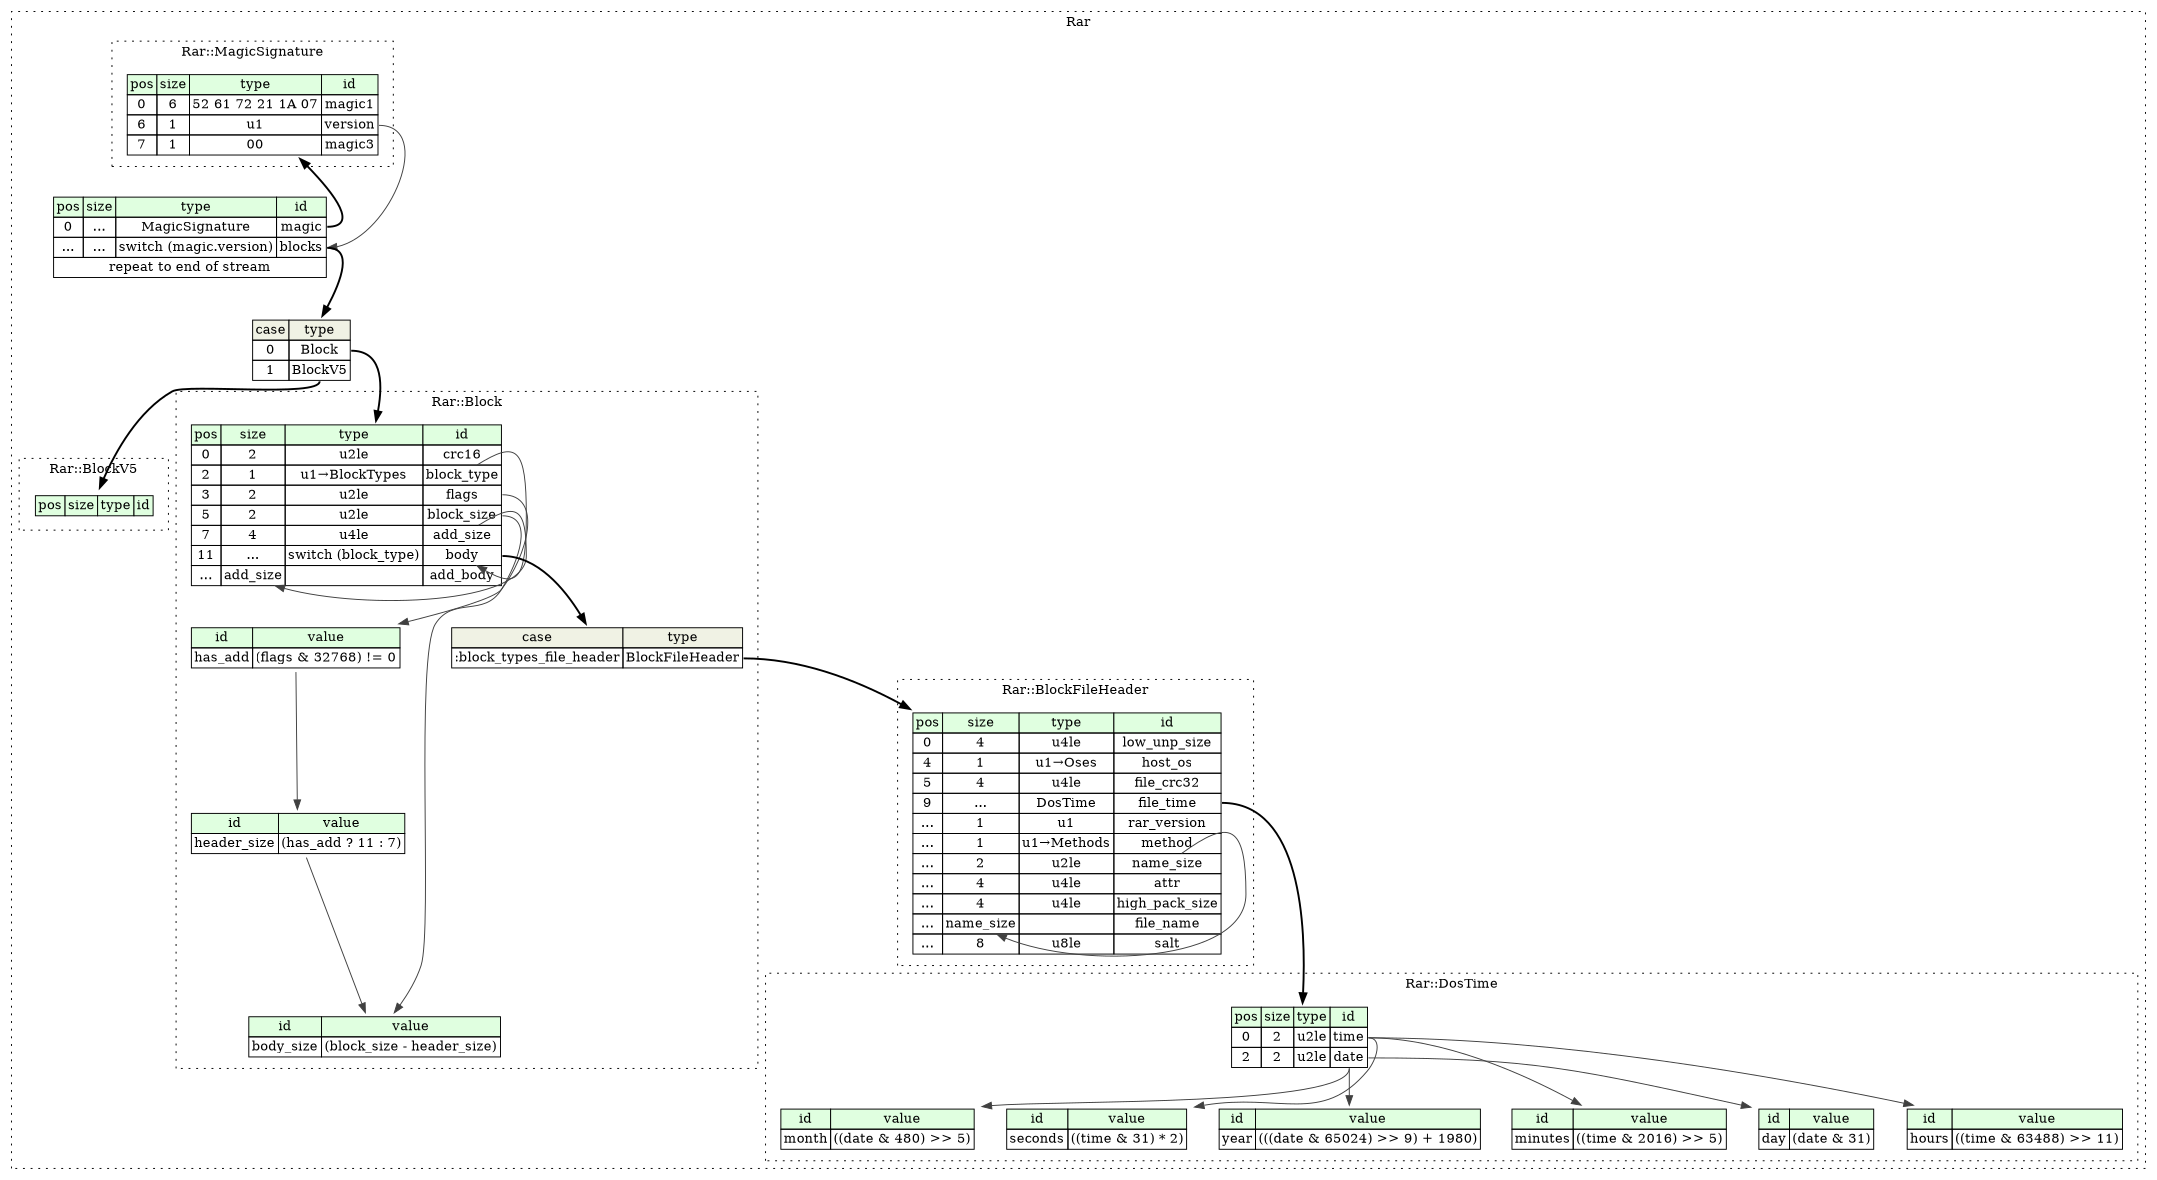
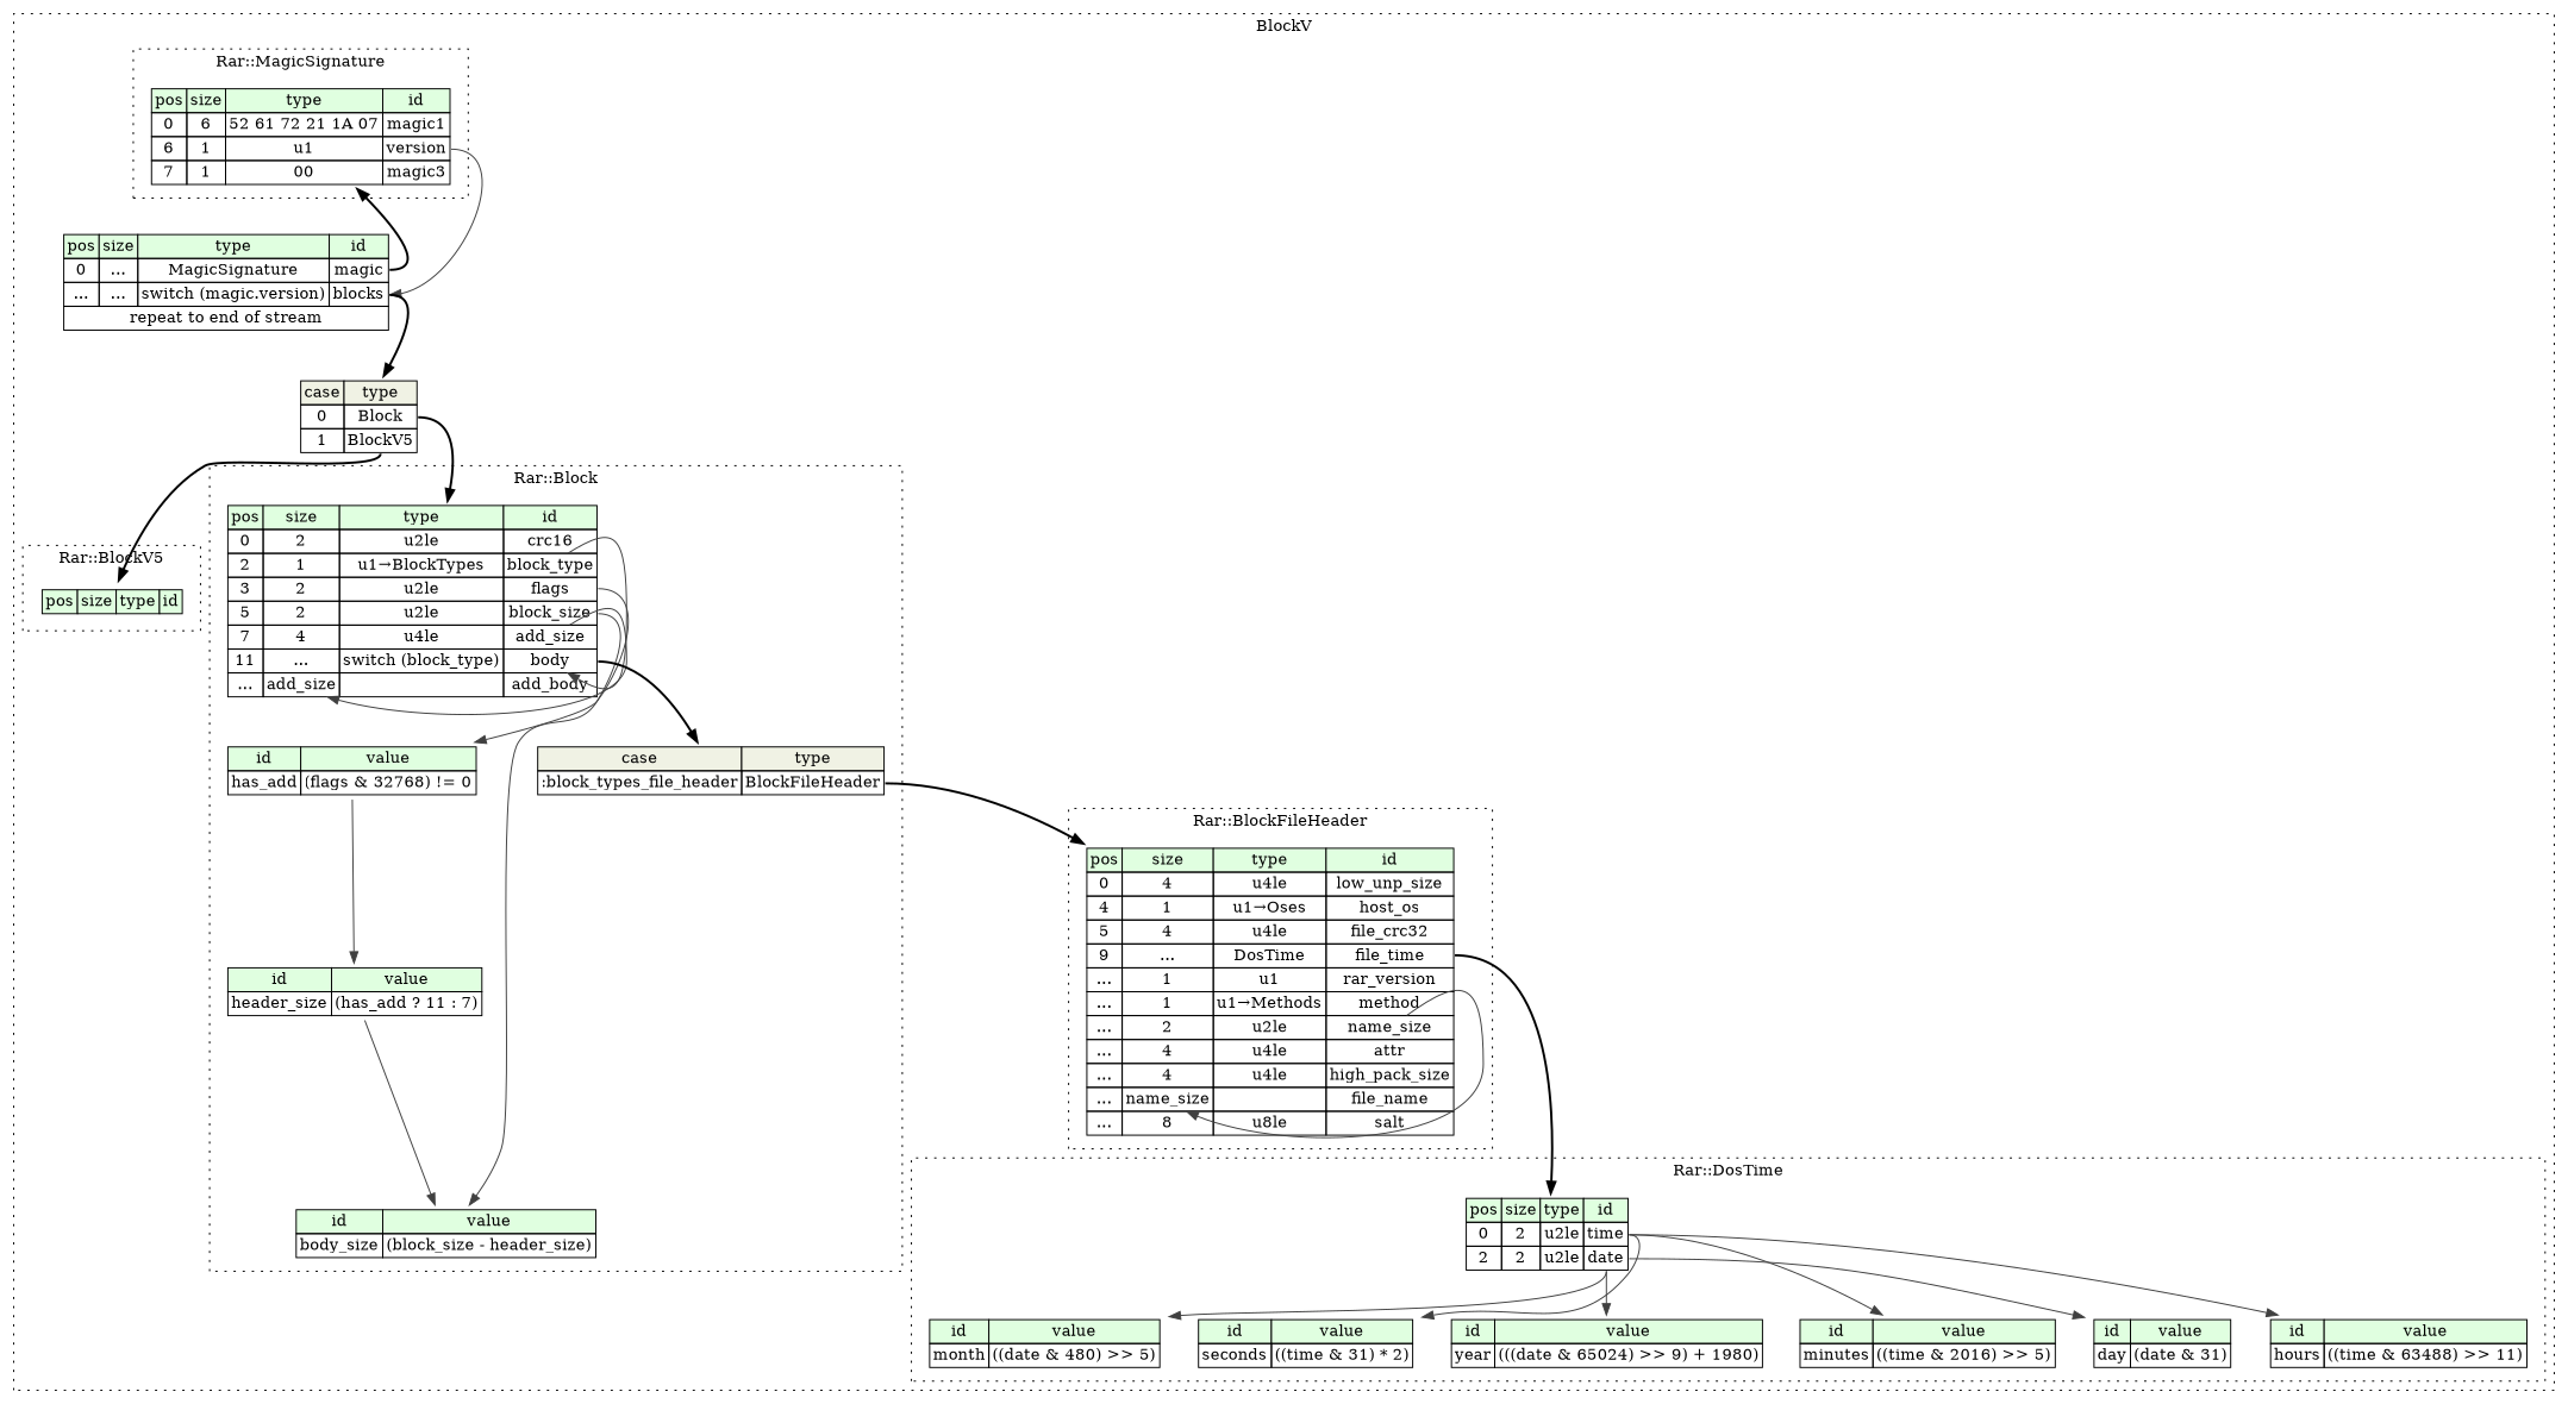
  digraph {
    rankdir=TB
    node [shape=plaintext]
    edge [color="#404040" tailport=date_type]
    n1 [label=<<TABLE BORDER="0" CELLBORDER="1" CELLSPACING="0"> 				<TR><TD BGCOLOR="#E0FFE0">pos</TD><TD BGCOLOR="#E0FFE0">size</TD><TD BGCOLOR="#E0FFE0">type</TD><TD BGCOLOR="#E0FFE0">id</TD></TR> 			</TABLE>>]
    n2 [label=<<TABLE BORDER="0" CELLBORDER="1" CELLSPACING="0"> 				<TR><TD BGCOLOR="#E0FFE0">pos</TD><TD BGCOLOR="#E0FFE0">size</TD><TD BGCOLOR="#E0FFE0">type</TD><TD BGCOLOR="#E0FFE0">id</TD></TR> 				<TR><TD PORT="crc16_pos">0</TD><TD PORT="crc16_size">2</TD><TD>u2le</TD><TD PORT="crc16_type">crc16</TD></TR> 				<TR><TD PORT="block_type_pos">2</TD><TD PORT="block_type_size">1</TD><TD>u1→BlockTypes</TD><TD PORT="block_type_type">block_type</TD></TR> 				<TR><TD PORT="flags_pos">3</TD><TD PORT="flags_size">2</TD><TD>u2le</TD><TD PORT="flags_type">flags</TD></TR> 				<TR><TD PORT="block_size_pos">5</TD><TD PORT="block_size_size">2</TD><TD>u2le</TD><TD PORT="block_size_type">block_size</TD></TR> 				<TR><TD PORT="add_size_pos">7</TD><TD PORT="add_size_size">4</TD><TD>u4le</TD><TD PORT="add_size_type">add_size</TD></TR> 				<TR><TD PORT="body_pos">11</TD><TD PORT="body_size">...</TD><TD>switch (block_type)</TD><TD PORT="body_type">body</TD></TR> 				<TR><TD PORT="add_body_pos">...</TD><TD PORT="add_body_size">add_size</TD><TD></TD><TD PORT="add_body_type">add_body</TD></TR> 			</TABLE>>]
    n3 [label=<<TABLE BORDER="0" CELLBORDER="1" CELLSPACING="0"> 				<TR><TD BGCOLOR="#E0FFE0">id</TD><TD BGCOLOR="#E0FFE0">value</TD></TR> 				<TR><TD>has_add</TD><TD>(flags &amp; 32768) != 0</TD></TR> 			</TABLE>>]
    n4 [label=<<TABLE BORDER="0" CELLBORDER="1" CELLSPACING="0"> 				<TR><TD BGCOLOR="#E0FFE0">id</TD><TD BGCOLOR="#E0FFE0">value</TD></TR> 				<TR><TD>header_size</TD><TD>(has_add ? 11 : 7)</TD></TR> 			</TABLE>>]
    n5 [label=<<TABLE BORDER="0" CELLBORDER="1" CELLSPACING="0"> 				<TR><TD BGCOLOR="#E0FFE0">id</TD><TD BGCOLOR="#E0FFE0">value</TD></TR> 				<TR><TD>body_size</TD><TD>(block_size - header_size)</TD></TR> 			</TABLE>>]
    n6 [label=<<TABLE BORDER="0" CELLBORDER="1" CELLSPACING="0"> 	<TR><TD BGCOLOR="#F0F2E4">case</TD><TD BGCOLOR="#F0F2E4">type</TD></TR> 	<TR><TD>:block_types_file_header</TD><TD PORT="case0">BlockFileHeader</TD></TR> </TABLE>>]
    n7 [label=<<TABLE BORDER="0" CELLBORDER="1" CELLSPACING="0"> 				<TR><TD BGCOLOR="#E0FFE0">pos</TD><TD BGCOLOR="#E0FFE0">size</TD><TD BGCOLOR="#E0FFE0">type</TD><TD BGCOLOR="#E0FFE0">id</TD></TR> 				<TR><TD PORT="low_unp_size_pos">0</TD><TD PORT="low_unp_size_size">4</TD><TD>u4le</TD><TD PORT="low_unp_size_type">low_unp_size</TD></TR> 				<TR><TD PORT="host_os_pos">4</TD><TD PORT="host_os_size">1</TD><TD>u1→Oses</TD><TD PORT="host_os_type">host_os</TD></TR> 				<TR><TD PORT="file_crc32_pos">5</TD><TD PORT="file_crc32_size">4</TD><TD>u4le</TD><TD PORT="file_crc32_type">file_crc32</TD></TR> 				<TR><TD PORT="file_time_pos">9</TD><TD PORT="file_time_size">...</TD><TD>DosTime</TD><TD PORT="file_time_type">file_time</TD></TR> 				<TR><TD PORT="rar_version_pos">...</TD><TD PORT="rar_version_size">1</TD><TD>u1</TD><TD PORT="rar_version_type">rar_version</TD></TR> 				<TR><TD PORT="method_pos">...</TD><TD PORT="method_size">1</TD><TD>u1→Methods</TD><TD PORT="method_type">method</TD></TR> 				<TR><TD PORT="name_size_pos">...</TD><TD PORT="name_size_size">2</TD><TD>u2le</TD><TD PORT="name_size_type">name_size</TD></TR> 				<TR><TD PORT="attr_pos">...</TD><TD PORT="attr_size">4</TD><TD>u4le</TD><TD PORT="attr_type">attr</TD></TR> 				<TR><TD PORT="high_pack_size_pos">...</TD><TD PORT="high_pack_size_size">4</TD><TD>u4le</TD><TD PORT="high_pack_size_type">high_pack_size</TD></TR> 				<TR><TD PORT="file_name_pos">...</TD><TD PORT="file_name_size">name_size</TD><TD></TD><TD PORT="file_name_type">file_name</TD></TR> 				<TR><TD PORT="salt_pos">...</TD><TD PORT="salt_size">8</TD><TD>u8le</TD><TD PORT="salt_type">salt</TD></TR> 			</TABLE>>]
    n8 [label=<<TABLE BORDER="0" CELLBORDER="1" CELLSPACING="0"> 				<TR><TD BGCOLOR="#E0FFE0">pos</TD><TD BGCOLOR="#E0FFE0">size</TD><TD BGCOLOR="#E0FFE0">type</TD><TD BGCOLOR="#E0FFE0">id</TD></TR> 				<TR><TD PORT="magic1_pos">0</TD><TD PORT="magic1_size">6</TD><TD>52 61 72 21 1A 07</TD><TD PORT="magic1_type">magic1</TD></TR> 				<TR><TD PORT="version_pos">6</TD><TD PORT="version_size">1</TD><TD>u1</TD><TD PORT="version_type">version</TD></TR> 				<TR><TD PORT="magic3_pos">7</TD><TD PORT="magic3_size">1</TD><TD>00</TD><TD PORT="magic3_type">magic3</TD></TR> 			</TABLE>>]
    n9 [label=<<TABLE BORDER="0" CELLBORDER="1" CELLSPACING="0"> 				<TR><TD BGCOLOR="#E0FFE0">pos</TD><TD BGCOLOR="#E0FFE0">size</TD><TD BGCOLOR="#E0FFE0">type</TD><TD BGCOLOR="#E0FFE0">id</TD></TR> 				<TR><TD PORT="time_pos">0</TD><TD PORT="time_size">2</TD><TD>u2le</TD><TD PORT="time_type">time</TD></TR> 				<TR><TD PORT="date_pos">2</TD><TD PORT="date_size">2</TD><TD>u2le</TD><TD PORT="date_type">date</TD></TR> 			</TABLE>>]
    n10 [label=<<TABLE BORDER="0" CELLBORDER="1" CELLSPACING="0"> 				<TR><TD BGCOLOR="#E0FFE0">id</TD><TD BGCOLOR="#E0FFE0">value</TD></TR> 				<TR><TD>month</TD><TD>((date &amp; 480) &gt;&gt; 5)</TD></TR> 			</TABLE>>]
    n11 [label=<<TABLE BORDER="0" CELLBORDER="1" CELLSPACING="0"> 				<TR><TD BGCOLOR="#E0FFE0">id</TD><TD BGCOLOR="#E0FFE0">value</TD></TR> 				<TR><TD>seconds</TD><TD>((time &amp; 31) * 2)</TD></TR> 			</TABLE>>]
    n12 [label=<<TABLE BORDER="0" CELLBORDER="1" CELLSPACING="0"> 				<TR><TD BGCOLOR="#E0FFE0">id</TD><TD BGCOLOR="#E0FFE0">value</TD></TR> 				<TR><TD>year</TD><TD>(((date &amp; 65024) &gt;&gt; 9) + 1980)</TD></TR> 			</TABLE>>]
    n13 [label=<<TABLE BORDER="0" CELLBORDER="1" CELLSPACING="0"> 				<TR><TD BGCOLOR="#E0FFE0">id</TD><TD BGCOLOR="#E0FFE0">value</TD></TR> 				<TR><TD>minutes</TD><TD>((time &amp; 2016) &gt;&gt; 5)</TD></TR> 			</TABLE>>]
    n14 [label=<<TABLE BORDER="0" CELLBORDER="1" CELLSPACING="0"> 				<TR><TD BGCOLOR="#E0FFE0">id</TD><TD BGCOLOR="#E0FFE0">value</TD></TR> 				<TR><TD>day</TD><TD>(date &amp; 31)</TD></TR> 			</TABLE>>]
    n15 [label=<<TABLE BORDER="0" CELLBORDER="1" CELLSPACING="0"> 				<TR><TD BGCOLOR="#E0FFE0">id</TD><TD BGCOLOR="#E0FFE0">value</TD></TR> 				<TR><TD>hours</TD><TD>((time &amp; 63488) &gt;&gt; 11)</TD></TR> 			</TABLE>>]
    n16 [label=<<TABLE BORDER="0" CELLBORDER="1" CELLSPACING="0"> 			<TR><TD BGCOLOR="#E0FFE0">pos</TD><TD BGCOLOR="#E0FFE0">size</TD><TD BGCOLOR="#E0FFE0">type</TD><TD BGCOLOR="#E0FFE0">id</TD></TR> 			<TR><TD PORT="magic_pos">0</TD><TD PORT="magic_size">...</TD><TD>MagicSignature</TD><TD PORT="magic_type">magic</TD></TR> 			<TR><TD PORT="blocks_pos">...</TD><TD PORT="blocks_size">...</TD><TD>switch (magic.version)</TD><TD PORT="blocks_type">blocks</TD></TR> 			<TR><TD COLSPAN="4" PORT="blocks__repeat">repeat to end of stream</TD></TR> 		</TABLE>>]
    n17 [label=<<TABLE BORDER="0" CELLBORDER="1" CELLSPACING="0"> 	<TR><TD BGCOLOR="#F0F2E4">case</TD><TD BGCOLOR="#F0F2E4">type</TD></TR> 	<TR><TD>0</TD><TD PORT="case0">Block</TD></TR> 	<TR><TD>1</TD><TD PORT="case1">BlockV5</TD></TR> </TABLE>>]
    subgraph cluster_1 {
-     label=Rar
+     label=BlockV
      style=dotted
      n16
      n17
      subgraph cluster_2 {
        label="Rar::BlockV5"
        style=dotted
        n1
      }
      subgraph cluster_3 {
        label="Rar::Block"
        style=dotted
        n2
        n3
        n4
        n5
        n6
      }
      subgraph cluster_4 {
        label="Rar::BlockFileHeader"
        style=dotted
        n7
      }
      subgraph cluster_5 {
        label="Rar::MagicSignature"
        style=dotted
        n8
      }
      subgraph cluster_6 {
        label="Rar::DosTime"
        style=dotted
        n9
        n10
        n11
        n12
        n13
        n14
        n15
      }
    }
    n2 -> n2 [headport=body_type tailport=block_type_type]
    n2 -> n2 [headport=add_body_size tailport=add_size_type]
    n2 -> n3 [tailport=flags_type]
    n2 -> n5 [tailport=block_size_type]
    n2 -> n6 [style=bold tailport=body_type color=""]
    n3 -> n4 [tailport=has_add_type]
    n4 -> n5 [tailport=header_size_type]
    n6 -> n7 [style=bold tailport=case0 color=""]
    n7 -> n7 [headport=file_name_size tailport=name_size_type]
    n7 -> n9 [style=bold tailport=file_time_type color=""]
    n8 -> n16 [headport=blocks_type tailport=version_type]
    n9 -> n10
    n9 -> n11 [tailport=time_type]
    n9 -> n12
    n9 -> n13 [tailport=time_type]
    n9 -> n14
    n9 -> n15 [tailport=time_type]
    n16 -> n8 [style=bold tailport=magic_type color=""]
    n16 -> n17 [style=bold tailport=blocks_type color=""]
    n17 -> n1 [style=bold tailport=case1 color=""]
    n17 -> n2 [style=bold tailport=case0 color=""]
  }
